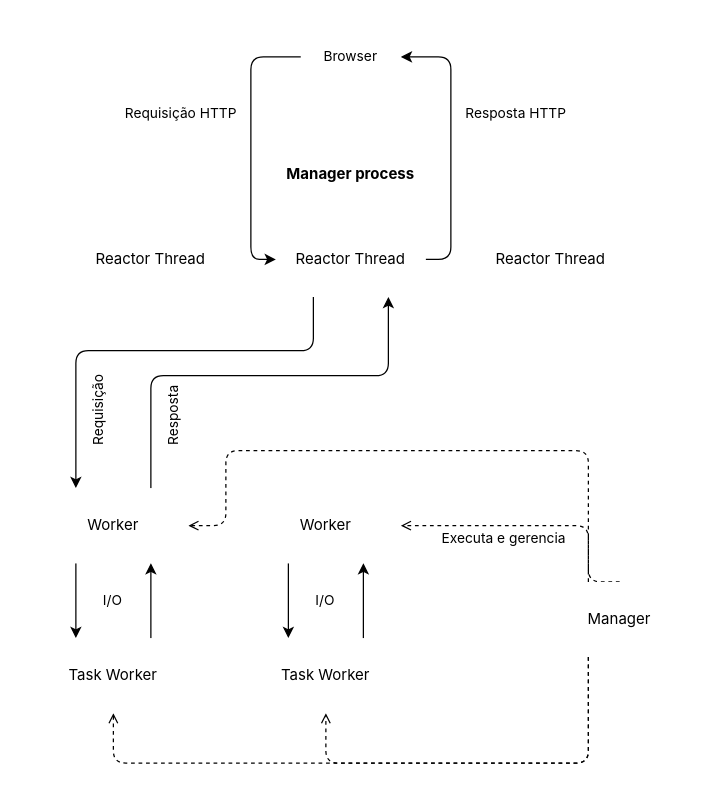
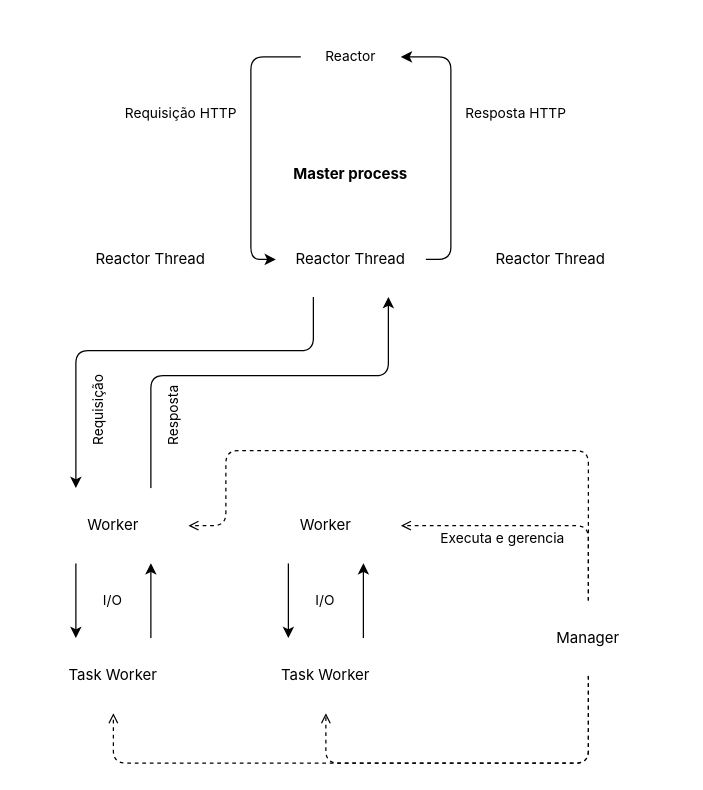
  <mxCell id="0" />
  <mxCell id="1" parent="0" />
- <mxCell id="2" value="Manager process" style="swimlane;whiteSpace=wrap;html=1;rounded=1;collapsible=0;fontFamily=Inter;labelBackgroundColor=none;fillStyle=solid;fillColor=light-dark(#FFFFFF,#FFE599);gradientColor=none;strokeColor=none;swimlaneFillColor=light-dark(transparent,#FFF2CC);fontColor=light-dark(#000000,#000000);" parent="1" vertex="1"><mxGeometry x="20" y="127" width="520" height="143" as="geometry" /></mxCell>
+ <mxCell id="2" value="Master process" style="swimlane;whiteSpace=wrap;html=1;rounded=1;collapsible=0;fontFamily=Inter;labelBackgroundColor=none;fillStyle=solid;fillColor=light-dark(#FFFFFF,#FFE599);gradientColor=none;strokeColor=none;swimlaneFillColor=light-dark(transparent,#FFF2CC);fontColor=light-dark(#000000,#000000);" parent="1" vertex="1"><mxGeometry x="20" y="127" width="520" height="143" as="geometry" /></mxCell>
  <mxCell id="3" value="Reactor Thread" style="rounded=1;whiteSpace=wrap;html=1;fontFamily=Inter;labelBackgroundColor=none;strokeColor=none;fillColor=light-dark(#FFFFFF,#FFB570);fontColor=light-dark(#000000,#66482D);" parent="2" vertex="1"><mxGeometry x="40" y="50" width="120" height="60" as="geometry" /></mxCell>
  <mxCell id="4" value="Reactor Thread" style="rounded=1;whiteSpace=wrap;html=1;fontFamily=Inter;labelBackgroundColor=none;strokeColor=none;fillColor=light-dark(#FFFFFF,#FFB570);fontColor=light-dark(#000000,#66482D);" parent="2" vertex="1"><mxGeometry x="200" y="50" width="120" height="60" as="geometry" /></mxCell>
  <mxCell id="5" value="Reactor Thread" style="rounded=1;whiteSpace=wrap;html=1;fontFamily=Inter;labelBackgroundColor=none;strokeColor=none;fillColor=light-dark(#FFFFFF,#FFB570);fontColor=light-dark(#000000,#66482D);" parent="2" vertex="1"><mxGeometry x="360" y="50" width="120" height="60" as="geometry" /></mxCell>
  <mxCell id="6" value="Executa e gerencia" style="edgeStyle=orthogonalEdgeStyle;rounded=1;orthogonalLoop=1;jettySize=auto;html=1;curved=0;fontFamily=Inter;entryX=1;entryY=0.5;entryDx=0;entryDy=0;exitX=0.5;exitY=0;exitDx=0;exitDy=0;labelBackgroundColor=none;fontColor=light-dark(#000000,#B3B3B3);strokeColor=light-dark(#000000,#666666);align=left;verticalAlign=middle;fontSize=11;endArrow=open;dashed=1;endFill=0;" parent="1" source="10" target="15" edge="1"><mxGeometry x="0.714" y="10" relative="1" as="geometry"><Array as="points"><mxPoint x="470" y="420" /></Array><mxPoint as="offset" /></mxGeometry></mxCell>
  <mxCell id="7" style="edgeStyle=orthogonalEdgeStyle;shape=connector;curved=0;rounded=1;orthogonalLoop=1;jettySize=auto;html=1;entryX=0.5;entryY=1;entryDx=0;entryDy=0;dashed=1;strokeColor=light-dark(#000000,#666666);align=left;verticalAlign=middle;fontFamily=Inter;fontSize=11;fontColor=default;labelBackgroundColor=none;endArrow=open;endFill=0;" parent="1" source="10" target="19" edge="1"><mxGeometry relative="1" as="geometry"><Array as="points"><mxPoint x="470" y="610" /><mxPoint x="260" y="610" /></Array></mxGeometry></mxCell>
  <mxCell id="8" style="edgeStyle=orthogonalEdgeStyle;shape=connector;curved=0;rounded=1;orthogonalLoop=1;jettySize=auto;html=1;entryX=0.5;entryY=1;entryDx=0;entryDy=0;dashed=1;strokeColor=light-dark(#000000,#666666);align=left;verticalAlign=middle;fontFamily=Inter;fontSize=11;fontColor=default;labelBackgroundColor=none;endArrow=open;endFill=0;" parent="1" source="10" target="17" edge="1"><mxGeometry relative="1" as="geometry"><Array as="points"><mxPoint x="470" y="610" /><mxPoint x="90" y="610" /></Array></mxGeometry></mxCell>
  <mxCell id="9" value="" style="edgeStyle=orthogonalEdgeStyle;shape=connector;curved=0;rounded=1;orthogonalLoop=1;jettySize=auto;html=1;entryX=1;entryY=0.5;entryDx=0;entryDy=0;dashed=1;strokeColor=light-dark(#000000,#666666);align=left;verticalAlign=middle;fontFamily=Inter;fontSize=11;fontColor=default;labelBackgroundColor=none;endArrow=open;endFill=0;" parent="1" source="10" target="13" edge="1"><mxGeometry relative="1" as="geometry"><Array as="points"><mxPoint x="470" y="360" /><mxPoint x="180" y="360" /><mxPoint x="180" y="420" /></Array></mxGeometry></mxCell>
- <mxCell id="10" value="Manager" style="rounded=1;whiteSpace=wrap;html=1;fontFamily=Inter;labelBackgroundColor=none;strokeColor=none;fillColor=light-dark(#FFFFFF,#A680B8);fontColor=light-dark(#000000,#322637);" parent="1" vertex="1"><mxGeometry x="435" y="465" width="120" height="60" as="geometry" /></mxCell>
+ <mxCell id="10" value="Manager" style="rounded=1;whiteSpace=wrap;html=1;fontFamily=Inter;labelBackgroundColor=none;strokeColor=none;fillColor=light-dark(#FFFFFF,#A680B8);fontColor=light-dark(#000000,#322637);" parent="1" vertex="1"><mxGeometry x="410" y="480" width="120" height="60" as="geometry" /></mxCell>
  <mxCell id="11" value="I/O" style="edgeStyle=orthogonalEdgeStyle;rounded=1;orthogonalLoop=1;jettySize=auto;html=1;exitX=0.25;exitY=1;exitDx=0;exitDy=0;fontFamily=Inter;labelBackgroundColor=none;fontColor=default;align=left;strokeColor=light-dark(#000000,#666666);verticalAlign=middle;fontSize=11;endArrow=classic;curved=0;entryX=0.25;entryY=0;entryDx=0;entryDy=0;" parent="1" source="13" target="17" edge="1"><mxGeometry y="20" relative="1" as="geometry"><mxPoint as="offset" /></mxGeometry></mxCell>
  <mxCell id="12" value="Resposta" style="edgeStyle=orthogonalEdgeStyle;shape=connector;curved=0;rounded=1;orthogonalLoop=1;jettySize=auto;html=1;entryX=0.75;entryY=1;entryDx=0;entryDy=0;strokeColor=light-dark(#000000,#666666);align=left;verticalAlign=top;fontFamily=Inter;fontSize=11;fontColor=default;labelBackgroundColor=none;endArrow=classic;horizontal=0;exitX=0.75;exitY=0;exitDx=0;exitDy=0;" parent="1" source="13" target="4" edge="1"><mxGeometry x="-0.76" y="-10" relative="1" as="geometry"><Array as="points"><mxPoint x="120" y="300" /><mxPoint x="310" y="300" /></Array><mxPoint as="offset" /></mxGeometry></mxCell>
  <mxCell id="13" value="Worker" style="rounded=1;whiteSpace=wrap;html=1;fontFamily=Inter;labelBackgroundColor=none;strokeColor=none;fillColor=light-dark(#FFFFFF,#EA6B66);fontColor=light-dark(#000000,#46201F);" parent="1" vertex="1"><mxGeometry x="30" y="390" width="120" height="60" as="geometry" /></mxCell>
  <mxCell id="14" value="I/O" style="edgeStyle=orthogonalEdgeStyle;rounded=1;orthogonalLoop=1;jettySize=auto;html=1;fontFamily=Inter;labelBackgroundColor=none;fontColor=default;align=left;strokeColor=light-dark(#000000,#666666);verticalAlign=middle;fontSize=11;endArrow=classic;curved=0;entryX=0.25;entryY=0;entryDx=0;entryDy=0;exitX=0.25;exitY=1;exitDx=0;exitDy=0;" parent="1" source="15" target="19" edge="1"><mxGeometry y="20" relative="1" as="geometry"><mxPoint as="offset" /></mxGeometry></mxCell>
  <mxCell id="15" value="Worker" style="rounded=1;whiteSpace=wrap;html=1;fontFamily=Inter;labelBackgroundColor=none;strokeColor=none;fillColor=light-dark(#FFFFFF,#EA6B66);fontColor=light-dark(#000000,#46201F);" parent="1" vertex="1"><mxGeometry x="200" y="390" width="120" height="60" as="geometry" /></mxCell>
  <mxCell id="16" style="edgeStyle=orthogonalEdgeStyle;shape=connector;curved=0;rounded=1;orthogonalLoop=1;jettySize=auto;html=1;exitX=0.75;exitY=0;exitDx=0;exitDy=0;entryX=0.75;entryY=1;entryDx=0;entryDy=0;strokeColor=light-dark(#000000,#666666);align=left;verticalAlign=middle;fontFamily=Inter;fontSize=11;fontColor=default;labelBackgroundColor=none;endArrow=classic;" parent="1" source="17" target="13" edge="1"><mxGeometry relative="1" as="geometry" /></mxCell>
  <mxCell id="17" value="Task Worker" style="rounded=1;whiteSpace=wrap;html=1;fontFamily=Inter;labelBackgroundColor=none;strokeColor=none;fillColor=light-dark(#FFFFFF,#67AB9F);fontColor=light-dark(#000000,#1F3330);" parent="1" vertex="1"><mxGeometry x="30" y="510" width="120" height="60" as="geometry" /></mxCell>
  <mxCell id="18" style="edgeStyle=orthogonalEdgeStyle;shape=connector;curved=0;rounded=1;orthogonalLoop=1;jettySize=auto;html=1;exitX=0.75;exitY=0;exitDx=0;exitDy=0;entryX=0.75;entryY=1;entryDx=0;entryDy=0;strokeColor=light-dark(#000000,#666666);align=left;verticalAlign=middle;fontFamily=Inter;fontSize=11;fontColor=default;labelBackgroundColor=none;endArrow=classic;" parent="1" source="19" target="15" edge="1"><mxGeometry relative="1" as="geometry" /></mxCell>
  <mxCell id="19" value="Task Worker" style="rounded=1;whiteSpace=wrap;html=1;fontFamily=Inter;labelBackgroundColor=none;strokeColor=none;fillColor=light-dark(#FFFFFF,#67AB9F);fontColor=light-dark(#000000,#1F3330);" parent="1" vertex="1"><mxGeometry x="200" y="510" width="120" height="60" as="geometry" /></mxCell>
  <mxCell id="20" value="Requisição HTTP" style="edgeStyle=orthogonalEdgeStyle;rounded=1;orthogonalLoop=1;jettySize=auto;html=1;entryX=0;entryY=0.5;entryDx=0;entryDy=0;fontFamily=Inter;curved=0;labelBackgroundColor=none;align=right;fontColor=default;strokeColor=light-dark(#000000,#666666);verticalAlign=middle;fontSize=11;endArrow=classic;exitX=0;exitY=0.5;exitDx=0;exitDy=0;" parent="1" source="23" target="4" edge="1"><mxGeometry x="-0.234" y="-10" relative="1" as="geometry"><mxPoint x="247.5" y="20.034" as="sourcePoint" /><Array as="points"><mxPoint x="200" y="45" /><mxPoint x="200" y="207" /></Array><mxPoint as="offset" /></mxGeometry></mxCell>
  <mxCell id="21" value="Resposta HTTP" style="edgeStyle=orthogonalEdgeStyle;rounded=1;orthogonalLoop=1;jettySize=auto;html=1;exitX=1;exitY=0.5;exitDx=0;exitDy=0;fontFamily=Inter;curved=0;labelBackgroundColor=none;align=left;fontColor=default;strokeColor=light-dark(#000000,#666666);entryX=1;entryY=0.5;entryDx=0;entryDy=0;" parent="1" source="4" target="23" edge="1"><mxGeometry x="0.234" y="-10" relative="1" as="geometry"><mxPoint x="312.5" y="20.034" as="targetPoint" /><Array as="points"><mxPoint x="360" y="207" /><mxPoint x="360" y="45" /></Array><mxPoint as="offset" /></mxGeometry></mxCell>
  <mxCell id="22" value="Requisição" style="edgeStyle=orthogonalEdgeStyle;rounded=1;orthogonalLoop=1;jettySize=auto;html=1;entryX=0.25;entryY=0;entryDx=0;entryDy=0;fontFamily=Inter;curved=0;labelBackgroundColor=none;fontColor=default;labelPosition=center;verticalLabelPosition=top;align=left;verticalAlign=top;strokeColor=light-dark(#000000,#666666);fontSize=11;endArrow=classic;exitX=0.25;exitY=1;exitDx=0;exitDy=0;horizontal=0;" parent="1" source="4" target="13" edge="1"><mxGeometry x="0.76" y="10" relative="1" as="geometry"><mxPoint x="220" y="300" as="sourcePoint" /><Array as="points"><mxPoint x="250" y="280" /><mxPoint x="60" y="280" /></Array><mxPoint as="offset" /></mxGeometry></mxCell>
- <mxCell id="23" value="Browser" style="rounded=1;whiteSpace=wrap;html=1;fontFamily=Inter;fontSize=11;fontColor=light-dark(#000000,#004C99);labelBackgroundColor=none;strokeColor=none;fillColor=light-dark(#FFFFFF,#99CCFF);" parent="1" vertex="1"><mxGeometry x="240" y="20" width="80" height="50" as="geometry" /></mxCell>
+ <mxCell id="23" value="Reactor" style="rounded=1;whiteSpace=wrap;html=1;fontFamily=Inter;fontSize=11;fontColor=light-dark(#000000,#004C99);labelBackgroundColor=none;strokeColor=none;fillColor=light-dark(#FFFFFF,#99CCFF);" parent="1" vertex="1"><mxGeometry x="240" y="20" width="80" height="50" as="geometry" /></mxCell>
